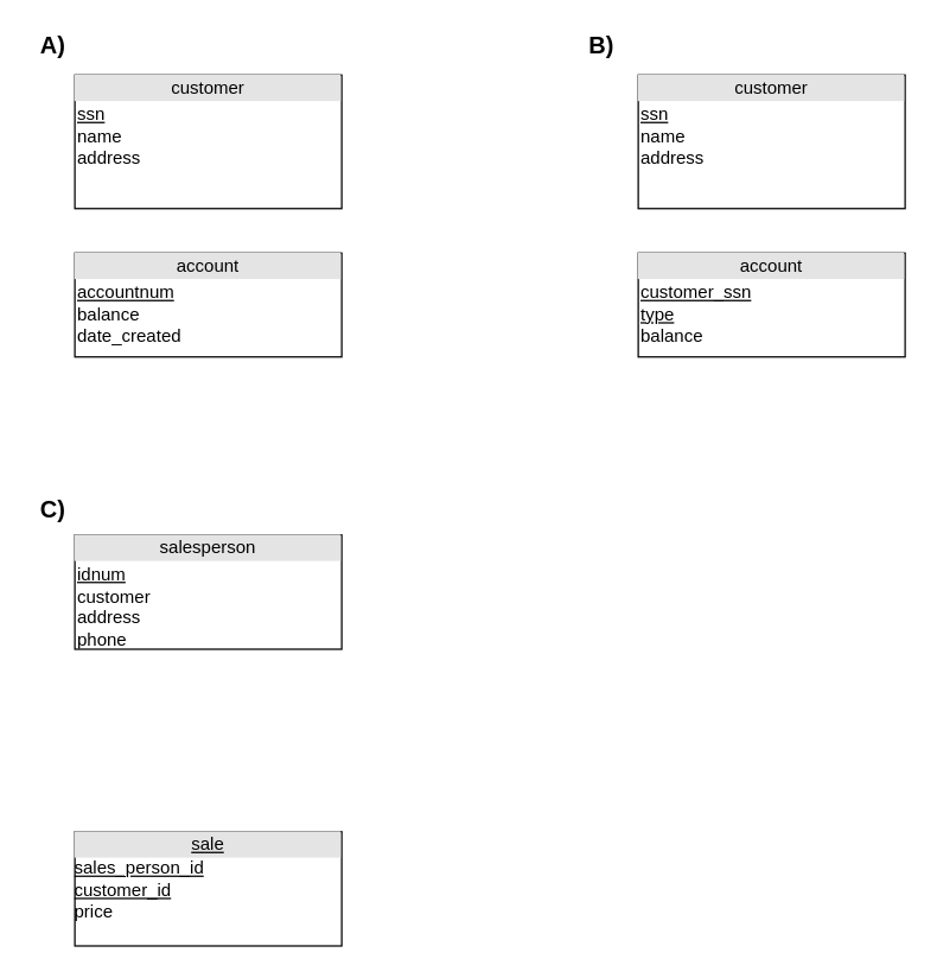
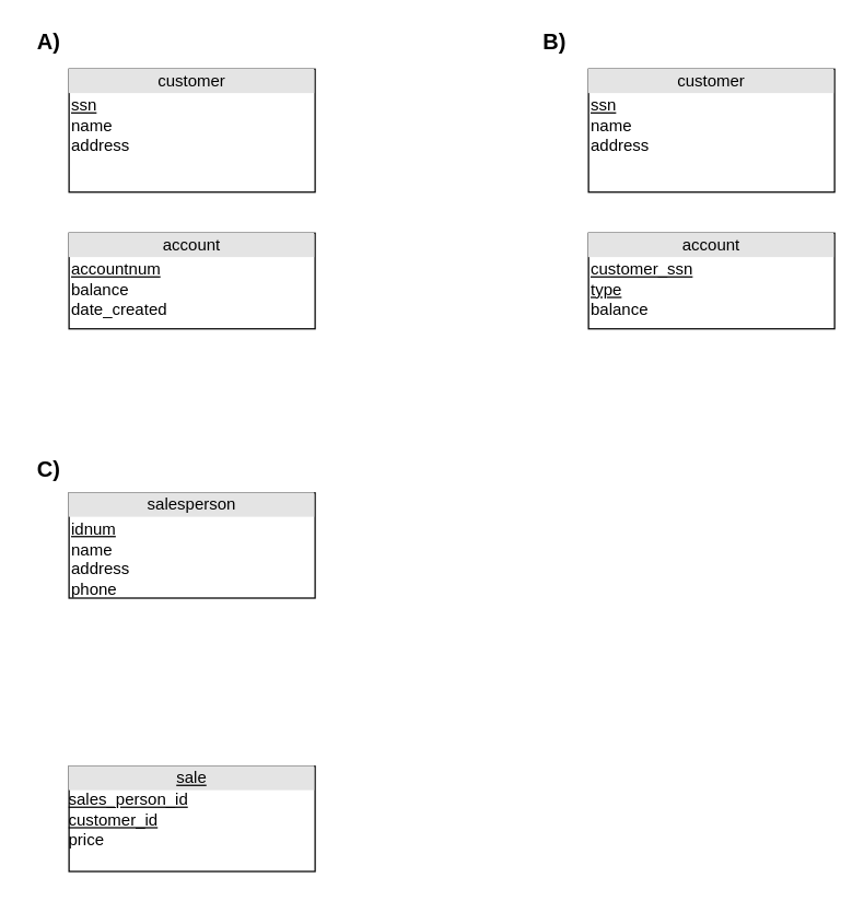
  <mxCell id="0" />
  <mxCell id="1" parent="0" />
  <mxCell id="2" value="&lt;div style=&quot;text-align: center ; box-sizing: border-box ; width: 100% ; background: rgb(228 , 228 , 228) ; padding: 2px&quot;&gt;customer&lt;/div&gt;&lt;table style=&quot;width: 100% ; font-size: 1em&quot; cellpadding=&quot;2&quot; cellspacing=&quot;0&quot;&gt;&lt;tbody&gt;&lt;tr&gt;&lt;td&gt;&lt;u&gt;ssn&lt;/u&gt;&lt;br&gt;name&lt;br&gt;address&lt;br&gt;&lt;br&gt;&lt;/td&gt;&lt;td&gt;&lt;/td&gt;&lt;/tr&gt;&lt;/tbody&gt;&lt;/table&gt;" style="verticalAlign=top;align=left;overflow=fill;html=1;" vertex="1" parent="1"><mxGeometry x="50" y="50" width="180" height="90" as="geometry" /></mxCell>
  <mxCell id="3" value="&lt;div style=&quot;text-align: center ; box-sizing: border-box ; width: 100% ; background: rgb(228 , 228 , 228) ; padding: 2px&quot;&gt;account&lt;/div&gt;&lt;table style=&quot;width: 100% ; font-size: 1em&quot; cellpadding=&quot;2&quot; cellspacing=&quot;0&quot;&gt;&lt;tbody&gt;&lt;tr&gt;&lt;td&gt;&lt;u&gt;accountnum&lt;/u&gt;&lt;br&gt;balance&lt;br&gt;date_created&lt;/td&gt;&lt;td&gt;&lt;br&gt;&lt;/td&gt;&lt;/tr&gt;&lt;/tbody&gt;&lt;/table&gt;" style="verticalAlign=top;align=left;overflow=fill;html=1;" vertex="1" parent="1"><mxGeometry x="50" y="170" width="180" height="70" as="geometry" /></mxCell>
  <mxCell id="4" value="&lt;div style=&quot;text-align: center ; box-sizing: border-box ; width: 100% ; background: rgb(228 , 228 , 228) ; padding: 2px&quot;&gt;customer&lt;/div&gt;&lt;table style=&quot;width: 100% ; font-size: 1em&quot; cellpadding=&quot;2&quot; cellspacing=&quot;0&quot;&gt;&lt;tbody&gt;&lt;tr&gt;&lt;td&gt;&lt;u&gt;ssn&lt;/u&gt;&lt;br&gt;name&lt;br&gt;address&lt;br&gt;&lt;br&gt;&lt;/td&gt;&lt;td&gt;&lt;/td&gt;&lt;/tr&gt;&lt;/tbody&gt;&lt;/table&gt;" style="verticalAlign=top;align=left;overflow=fill;html=1;" vertex="1" parent="1"><mxGeometry x="430" y="50" width="180" height="90" as="geometry" /></mxCell>
  <mxCell id="5" value="&lt;div style=&quot;text-align: center ; box-sizing: border-box ; width: 100% ; background: rgb(228 , 228 , 228) ; padding: 2px&quot;&gt;account&lt;/div&gt;&lt;table style=&quot;width: 100% ; font-size: 1em&quot; cellpadding=&quot;2&quot; cellspacing=&quot;0&quot;&gt;&lt;tbody&gt;&lt;tr&gt;&lt;td&gt;&lt;u&gt;customer_ssn&lt;br&gt;type&lt;br&gt;&lt;/u&gt;balance&lt;br&gt;&lt;/td&gt;&lt;td&gt;&lt;br&gt;&lt;/td&gt;&lt;/tr&gt;&lt;/tbody&gt;&lt;/table&gt;" style="verticalAlign=top;align=left;overflow=fill;html=1;" vertex="1" parent="1"><mxGeometry x="430" y="170" width="180" height="70" as="geometry" /></mxCell>
  <mxCell id="6" value="&lt;div style=&quot;text-align: center ; box-sizing: border-box ; width: 100% ; background: rgb(228 , 228 , 228) ; padding: 2px&quot;&gt;&lt;u&gt;sale&lt;/u&gt;&lt;/div&gt;&lt;u&gt;sales_person_id&lt;br&gt;customer_id&lt;/u&gt;&lt;br&gt;price&lt;br&gt;&lt;table style=&quot;width: 100% ; font-size: 1em&quot; cellpadding=&quot;2&quot; cellspacing=&quot;0&quot;&gt;&lt;tbody&gt;&lt;tr&gt;&lt;td&gt;&lt;br&gt;&lt;/td&gt;&lt;td&gt;&lt;br&gt;&lt;/td&gt;&lt;/tr&gt;&lt;/tbody&gt;&lt;/table&gt;" style="verticalAlign=top;align=left;overflow=fill;html=1;" vertex="1" parent="1"><mxGeometry x="50" y="560" width="180" height="77" as="geometry" /></mxCell>
- <mxCell id="7" value="&lt;div style=&quot;text-align: center ; box-sizing: border-box ; width: 100% ; background: rgb(228 , 228 , 228) ; padding: 2px&quot;&gt;salesperson&lt;/div&gt;&lt;table style=&quot;width: 100% ; font-size: 1em&quot; cellpadding=&quot;2&quot; cellspacing=&quot;0&quot;&gt;&lt;tbody&gt;&lt;tr&gt;&lt;td&gt;&lt;u&gt;idnum&lt;/u&gt;&lt;br&gt;customer&lt;br&gt;address&lt;br&gt;phone&lt;/td&gt;&lt;td&gt;&lt;br&gt;&lt;/td&gt;&lt;/tr&gt;&lt;/tbody&gt;&lt;/table&gt;" style="verticalAlign=top;align=left;overflow=fill;html=1;" vertex="1" parent="1"><mxGeometry x="50" y="360" width="180" height="77" as="geometry" /></mxCell>
+ <mxCell id="7" value="&lt;div style=&quot;text-align: center ; box-sizing: border-box ; width: 100% ; background: rgb(228 , 228 , 228) ; padding: 2px&quot;&gt;salesperson&lt;/div&gt;&lt;table style=&quot;width: 100% ; font-size: 1em&quot; cellpadding=&quot;2&quot; cellspacing=&quot;0&quot;&gt;&lt;tbody&gt;&lt;tr&gt;&lt;td&gt;&lt;u&gt;idnum&lt;/u&gt;&lt;br&gt;name&lt;br&gt;address&lt;br&gt;phone&lt;/td&gt;&lt;td&gt;&lt;br&gt;&lt;/td&gt;&lt;/tr&gt;&lt;/tbody&gt;&lt;/table&gt;" style="verticalAlign=top;align=left;overflow=fill;html=1;" vertex="1" parent="1"><mxGeometry x="50" y="360" width="180" height="77" as="geometry" /></mxCell>
  <mxCell id="8" value="&lt;font style=&quot;font-size: 16px&quot;&gt;&lt;b&gt;A)&lt;/b&gt;&lt;/font&gt;" style="text;html=1;align=center;verticalAlign=middle;resizable=0;points=[];autosize=1;" vertex="1" parent="1"><mxGeometry x="20" y="20" width="30" height="20" as="geometry" /></mxCell>
  <mxCell id="9" value="&lt;font style=&quot;font-size: 16px&quot;&gt;&lt;b&gt;B)&lt;/b&gt;&lt;/font&gt;" style="text;html=1;align=center;verticalAlign=middle;resizable=0;points=[];autosize=1;" vertex="1" parent="1"><mxGeometry x="390" y="20" width="30" height="20" as="geometry" /></mxCell>
  <mxCell id="10" value="&lt;font style=&quot;font-size: 16px&quot;&gt;&lt;b&gt;C)&lt;/b&gt;&lt;/font&gt;" style="text;html=1;align=center;verticalAlign=middle;resizable=0;points=[];autosize=1;" vertex="1" parent="1"><mxGeometry x="20" y="333" width="30" height="20" as="geometry" /></mxCell>
